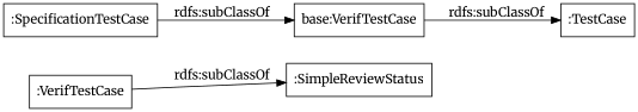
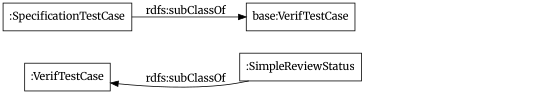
  digraph {
    fontname=Merriweather
    rankdir=LR
    node [color=black fontname=Merriweather shape=rectangle]
    edge [fontname=Merriweather]
    n1 [label=":VerifTestCase"]
    ":SimpleReviewStatus"
    "base:VerifTestCase"
-   ":TestCase"
    ":SpecificationTestCase"
-   n1 -> ":SimpleReviewStatus" [label="rdfs:subClassOf"]
-   "base:VerifTestCase" -> ":TestCase" [label="rdfs:subClassOf"]
+   ":SimpleReviewStatus" -> n1 [label="rdfs:subClassOf"]
    ":SpecificationTestCase" -> "base:VerifTestCase" [label="rdfs:subClassOf"]
  }
